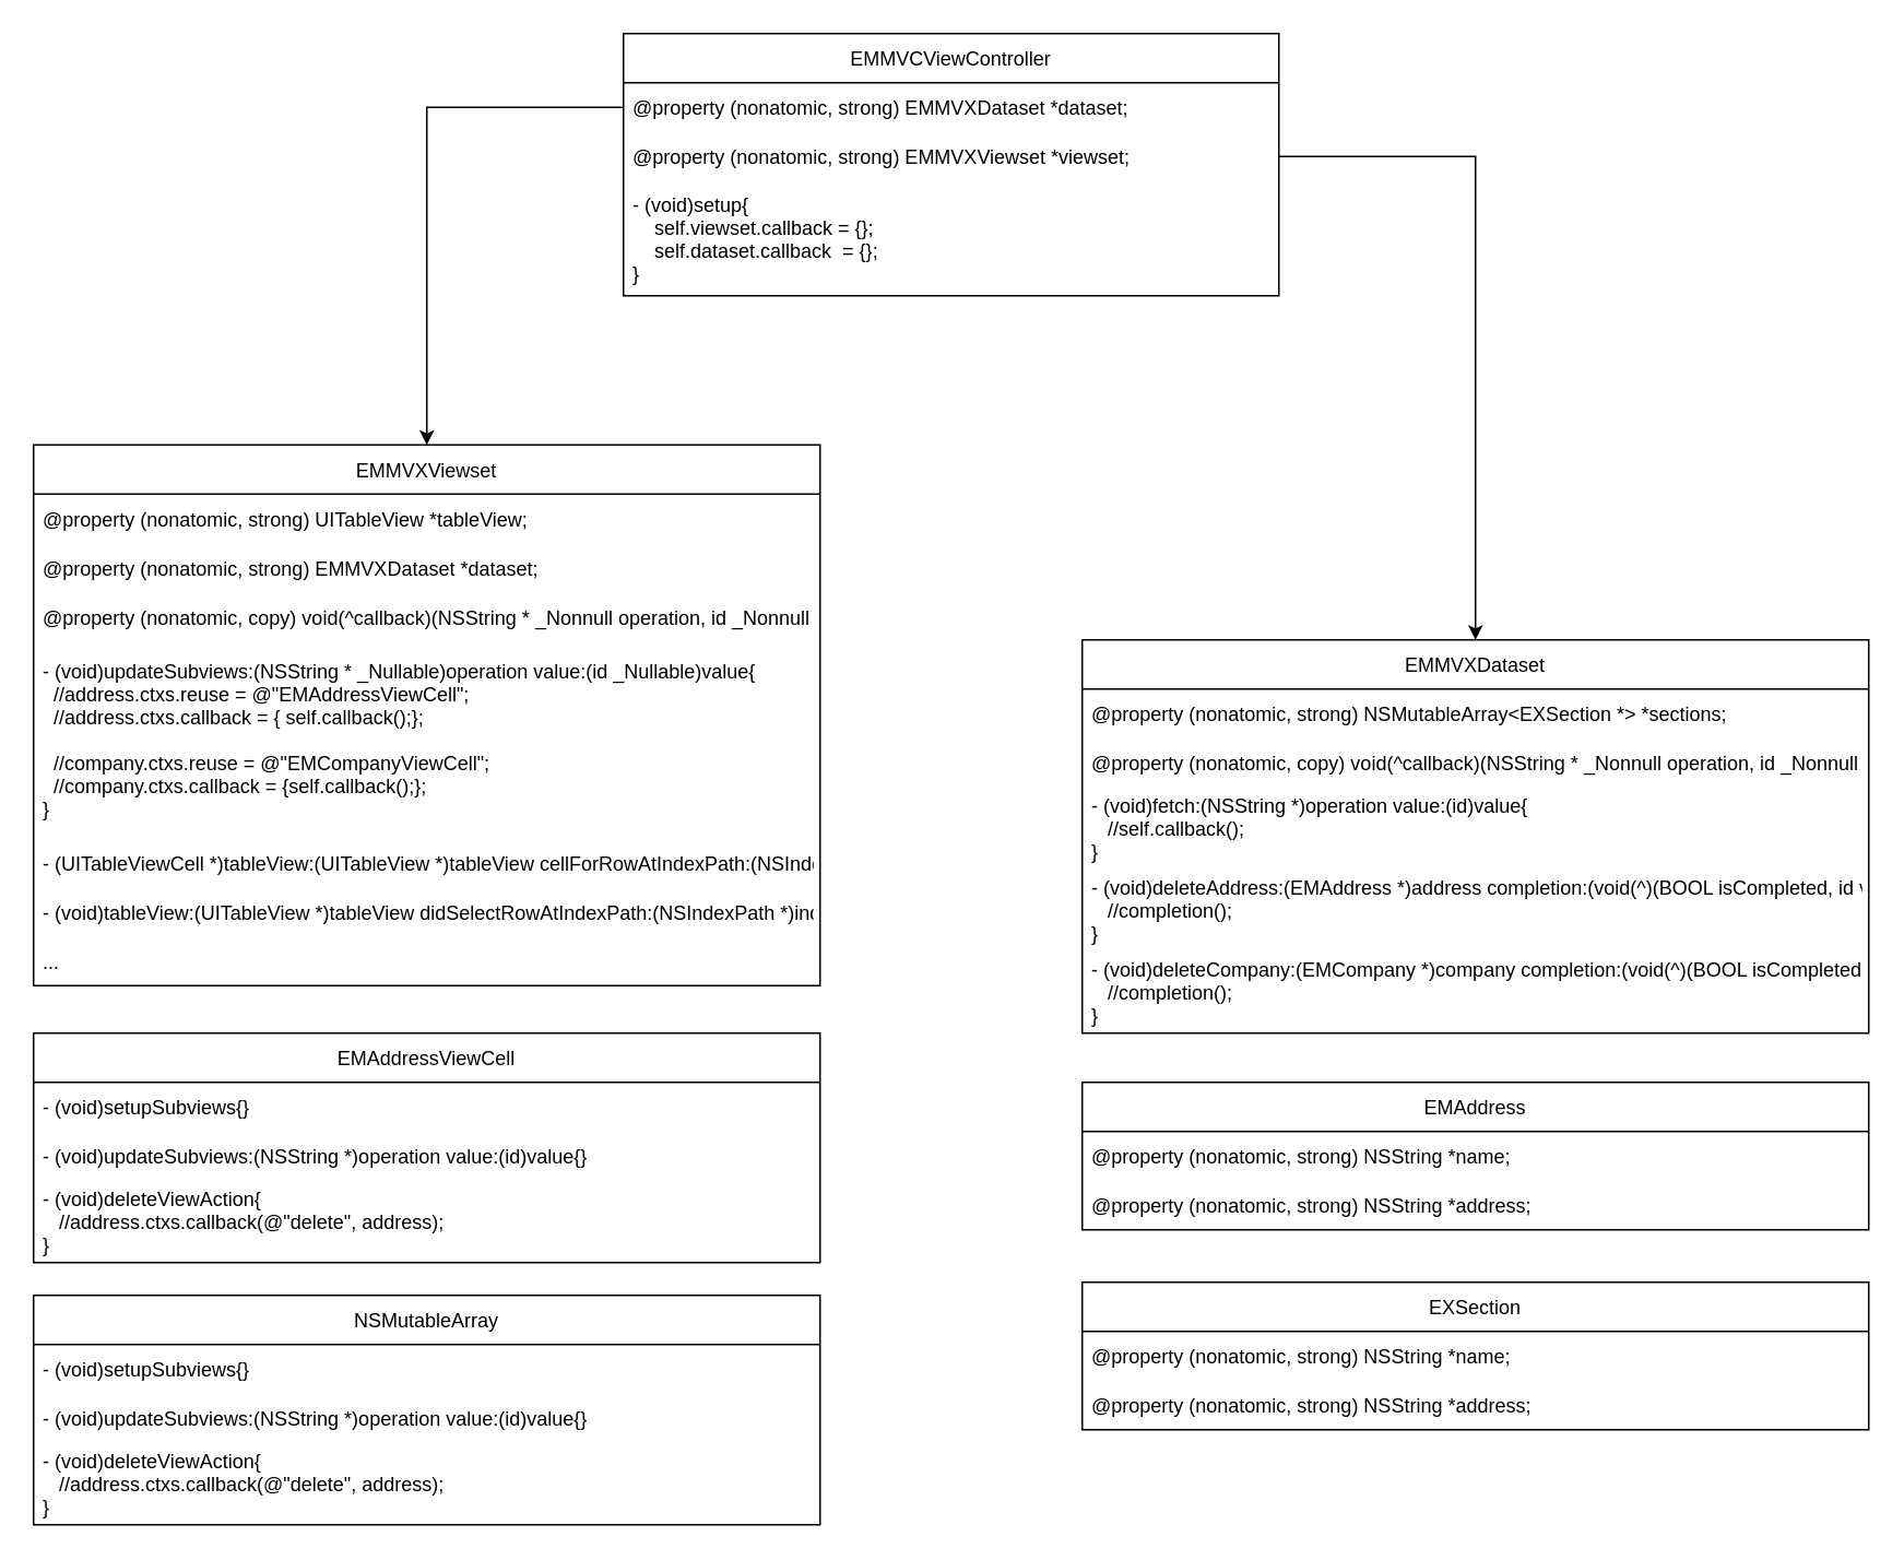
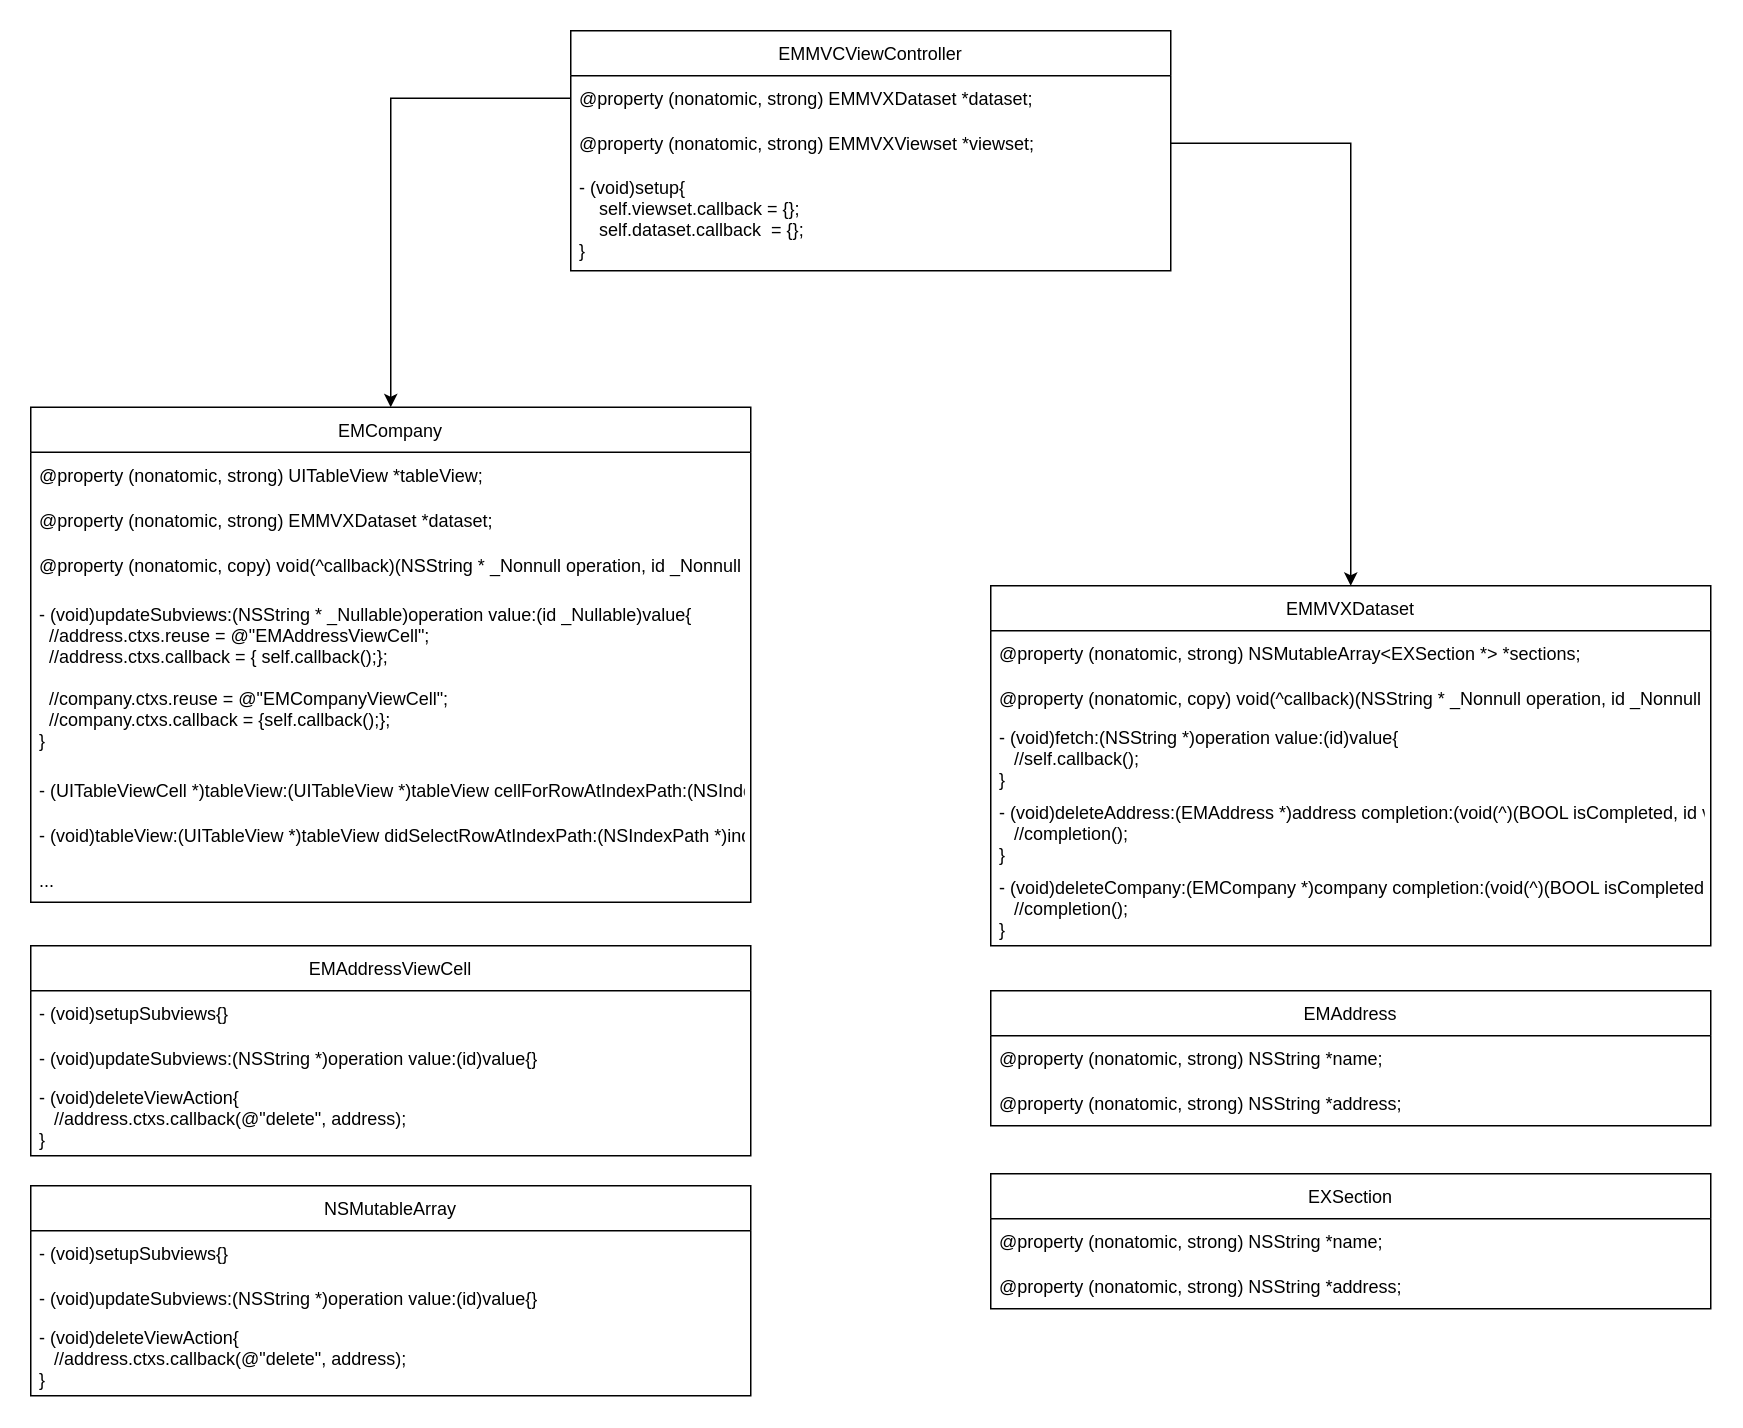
  <mxCell id="0" />
  <mxCell id="1" parent="0" />
  <mxCell id="2" value="EMMVCViewController" style="swimlane;fontStyle=0;childLayout=stackLayout;horizontal=1;startSize=30;horizontalStack=0;resizeParent=1;resizeParentMax=0;resizeLast=0;collapsible=1;marginBottom=0;" parent="1" vertex="1"><mxGeometry x="380" y="20" width="400" height="160" as="geometry" /></mxCell>
  <mxCell id="3" value="@property (nonatomic, strong) EMMVXDataset *dataset;" style="text;strokeColor=none;fillColor=none;align=left;verticalAlign=middle;spacingLeft=4;spacingRight=4;overflow=hidden;points=[[0,0.5],[1,0.5]];portConstraint=eastwest;rotatable=0;" parent="2" vertex="1"><mxGeometry y="30" width="400" height="30" as="geometry" /></mxCell>
  <mxCell id="4" value="@property (nonatomic, strong) EMMVXViewset *viewset;" style="text;strokeColor=none;fillColor=none;align=left;verticalAlign=middle;spacingLeft=4;spacingRight=4;overflow=hidden;points=[[0,0.5],[1,0.5]];portConstraint=eastwest;rotatable=0;" parent="2" vertex="1"><mxGeometry y="60" width="400" height="30" as="geometry" /></mxCell>
  <mxCell id="5" value="- (void)setup{&#10;    self.viewset.callback = {};&#10;    self.dataset.callback  = {};&#10;}" style="text;strokeColor=none;fillColor=none;align=left;verticalAlign=middle;spacingLeft=4;spacingRight=4;overflow=hidden;points=[[0,0.5],[1,0.5]];portConstraint=eastwest;rotatable=0;" parent="2" vertex="1"><mxGeometry y="90" width="400" height="70" as="geometry" /></mxCell>
- <mxCell id="6" value="EMMVXViewset" style="swimlane;fontStyle=0;childLayout=stackLayout;horizontal=1;startSize=30;horizontalStack=0;resizeParent=1;resizeParentMax=0;resizeLast=0;collapsible=1;marginBottom=0;" parent="1" vertex="1"><mxGeometry x="20" y="271" width="480" height="330" as="geometry" /></mxCell>
+ <mxCell id="6" value="EMCompany" style="swimlane;fontStyle=0;childLayout=stackLayout;horizontal=1;startSize=30;horizontalStack=0;resizeParent=1;resizeParentMax=0;resizeLast=0;collapsible=1;marginBottom=0;" parent="1" vertex="1"><mxGeometry x="20" y="271" width="480" height="330" as="geometry" /></mxCell>
  <mxCell id="7" value="@property (nonatomic, strong) UITableView *tableView;" style="text;strokeColor=none;fillColor=none;align=left;verticalAlign=middle;spacingLeft=4;spacingRight=4;overflow=hidden;points=[[0,0.5],[1,0.5]];portConstraint=eastwest;rotatable=0;" parent="6" vertex="1"><mxGeometry y="30" width="480" height="30" as="geometry" /></mxCell>
  <mxCell id="8" value="@property (nonatomic, strong) EMMVXDataset *dataset;" style="text;strokeColor=none;fillColor=none;align=left;verticalAlign=middle;spacingLeft=4;spacingRight=4;overflow=hidden;points=[[0,0.5],[1,0.5]];portConstraint=eastwest;rotatable=0;" parent="6" vertex="1"><mxGeometry y="60" width="480" height="30" as="geometry" /></mxCell>
  <mxCell id="9" value="@property (nonatomic, copy) void(^callback)(NSString * _Nonnull operation, id _Nonnull value);" style="text;strokeColor=none;fillColor=none;align=left;verticalAlign=middle;spacingLeft=4;spacingRight=4;overflow=hidden;points=[[0,0.5],[1,0.5]];portConstraint=eastwest;rotatable=0;" vertex="1" parent="6"><mxGeometry y="90" width="480" height="30" as="geometry" /></mxCell>
  <mxCell id="10" value="- (void)updateSubviews:(NSString * _Nullable)operation value:(id _Nullable)value{&#10;  //address.ctxs.reuse = @&quot;EMAddressViewCell&quot;;&#10;  //address.ctxs.callback = { self.callback();};&#10;&#10;  //company.ctxs.reuse = @&quot;EMCompanyViewCell&quot;;&#10;  //company.ctxs.callback = {self.callback();};&#10;}" style="text;strokeColor=none;fillColor=none;align=left;verticalAlign=middle;spacingLeft=4;spacingRight=4;overflow=hidden;points=[[0,0.5],[1,0.5]];portConstraint=eastwest;rotatable=0;" parent="6" vertex="1"><mxGeometry y="120" width="480" height="120" as="geometry" /></mxCell>
  <mxCell id="11" value="- (UITableViewCell *)tableView:(UITableView *)tableView cellForRowAtIndexPath:(NSIndexPath *)indexPath" style="text;strokeColor=none;fillColor=none;align=left;verticalAlign=middle;spacingLeft=4;spacingRight=4;overflow=hidden;points=[[0,0.5],[1,0.5]];portConstraint=eastwest;rotatable=0;" parent="6" vertex="1"><mxGeometry y="240" width="480" height="30" as="geometry" /></mxCell>
  <mxCell id="12" value="- (void)tableView:(UITableView *)tableView didSelectRowAtIndexPath:(NSIndexPath *)indexPath" style="text;strokeColor=none;fillColor=none;align=left;verticalAlign=middle;spacingLeft=4;spacingRight=4;overflow=hidden;points=[[0,0.5],[1,0.5]];portConstraint=eastwest;rotatable=0;" parent="6" vertex="1"><mxGeometry y="270" width="480" height="30" as="geometry" /></mxCell>
  <mxCell id="13" value="..." style="text;strokeColor=none;fillColor=none;align=left;verticalAlign=middle;spacingLeft=4;spacingRight=4;overflow=hidden;points=[[0,0.5],[1,0.5]];portConstraint=eastwest;rotatable=0;" parent="6" vertex="1"><mxGeometry y="300" width="480" height="30" as="geometry" /></mxCell>
  <mxCell id="14" value="EMAddressViewCell" style="swimlane;fontStyle=0;childLayout=stackLayout;horizontal=1;startSize=30;horizontalStack=0;resizeParent=1;resizeParentMax=0;resizeLast=0;collapsible=1;marginBottom=0;" parent="1" vertex="1"><mxGeometry x="20" y="630" width="480" height="140" as="geometry" /></mxCell>
  <mxCell id="15" value="- (void)setupSubviews{}" style="text;strokeColor=none;fillColor=none;align=left;verticalAlign=middle;spacingLeft=4;spacingRight=4;overflow=hidden;points=[[0,0.5],[1,0.5]];portConstraint=eastwest;rotatable=0;" parent="14" vertex="1"><mxGeometry y="30" width="480" height="30" as="geometry" /></mxCell>
  <mxCell id="16" value="- (void)updateSubviews:(NSString *)operation value:(id)value{}" style="text;strokeColor=none;fillColor=none;align=left;verticalAlign=middle;spacingLeft=4;spacingRight=4;overflow=hidden;points=[[0,0.5],[1,0.5]];portConstraint=eastwest;rotatable=0;" parent="14" vertex="1"><mxGeometry y="60" width="480" height="30" as="geometry" /></mxCell>
  <mxCell id="17" value="- (void)deleteViewAction{&#10;   //address.ctxs.callback(@&quot;delete&quot;, address);&#10;}" style="text;strokeColor=none;fillColor=none;align=left;verticalAlign=middle;spacingLeft=4;spacingRight=4;overflow=hidden;points=[[0,0.5],[1,0.5]];portConstraint=eastwest;rotatable=0;" parent="14" vertex="1"><mxGeometry y="90" width="480" height="50" as="geometry" /></mxCell>
  <mxCell id="18" value="NSMutableArray" style="swimlane;fontStyle=0;childLayout=stackLayout;horizontal=1;startSize=30;horizontalStack=0;resizeParent=1;resizeParentMax=0;resizeLast=0;collapsible=1;marginBottom=0;" parent="1" vertex="1"><mxGeometry x="20" y="790" width="480" height="140" as="geometry" /></mxCell>
  <mxCell id="19" value="- (void)setupSubviews{}" style="text;strokeColor=none;fillColor=none;align=left;verticalAlign=middle;spacingLeft=4;spacingRight=4;overflow=hidden;points=[[0,0.5],[1,0.5]];portConstraint=eastwest;rotatable=0;" parent="18" vertex="1"><mxGeometry y="30" width="480" height="30" as="geometry" /></mxCell>
  <mxCell id="20" value="- (void)updateSubviews:(NSString *)operation value:(id)value{}" style="text;strokeColor=none;fillColor=none;align=left;verticalAlign=middle;spacingLeft=4;spacingRight=4;overflow=hidden;points=[[0,0.5],[1,0.5]];portConstraint=eastwest;rotatable=0;" parent="18" vertex="1"><mxGeometry y="60" width="480" height="30" as="geometry" /></mxCell>
  <mxCell id="21" value="- (void)deleteViewAction{&#10;   //address.ctxs.callback(@&quot;delete&quot;, address);&#10;}" style="text;strokeColor=none;fillColor=none;align=left;verticalAlign=middle;spacingLeft=4;spacingRight=4;overflow=hidden;points=[[0,0.5],[1,0.5]];portConstraint=eastwest;rotatable=0;" parent="18" vertex="1"><mxGeometry y="90" width="480" height="50" as="geometry" /></mxCell>
  <mxCell id="22" value="EMMVXDataset" style="swimlane;fontStyle=0;childLayout=stackLayout;horizontal=1;startSize=30;horizontalStack=0;resizeParent=1;resizeParentMax=0;resizeLast=0;collapsible=1;marginBottom=0;" parent="1" vertex="1"><mxGeometry x="660" y="390" width="480" height="240" as="geometry" /></mxCell>
  <mxCell id="23" value="@property (nonatomic, strong) NSMutableArray&lt;EXSection *&gt; *sections;" style="text;strokeColor=none;fillColor=none;align=left;verticalAlign=middle;spacingLeft=4;spacingRight=4;overflow=hidden;points=[[0,0.5],[1,0.5]];portConstraint=eastwest;rotatable=0;" parent="22" vertex="1"><mxGeometry y="30" width="480" height="30" as="geometry" /></mxCell>
  <mxCell id="24" value="@property (nonatomic, copy) void(^callback)(NSString * _Nonnull operation, id _Nonnull value);" style="text;strokeColor=none;fillColor=none;align=left;verticalAlign=middle;spacingLeft=4;spacingRight=4;overflow=hidden;points=[[0,0.5],[1,0.5]];portConstraint=eastwest;rotatable=0;" vertex="1" parent="22"><mxGeometry y="60" width="480" height="30" as="geometry" /></mxCell>
  <mxCell id="25" value="- (void)fetch:(NSString *)operation value:(id)value{&#10;   //self.callback();&#10;}" style="text;strokeColor=none;fillColor=none;align=left;verticalAlign=middle;spacingLeft=4;spacingRight=4;overflow=hidden;points=[[0,0.5],[1,0.5]];portConstraint=eastwest;rotatable=0;" parent="22" vertex="1"><mxGeometry y="90" width="480" height="50" as="geometry" /></mxCell>
  <mxCell id="26" value="- (void)deleteAddress:(EMAddress *)address completion:(void(^)(BOOL isCompleted, id value))completion{&#10;   //completion();&#10;}" style="text;strokeColor=none;fillColor=none;align=left;verticalAlign=middle;spacingLeft=4;spacingRight=4;overflow=hidden;points=[[0,0.5],[1,0.5]];portConstraint=eastwest;rotatable=0;" parent="22" vertex="1"><mxGeometry y="140" width="480" height="50" as="geometry" /></mxCell>
  <mxCell id="27" value="- (void)deleteCompany:(EMCompany *)company completion:(void(^)(BOOL isCompleted, id value))completion{&#10;   //completion();&#10;}" style="text;strokeColor=none;fillColor=none;align=left;verticalAlign=middle;spacingLeft=4;spacingRight=4;overflow=hidden;points=[[0,0.5],[1,0.5]];portConstraint=eastwest;rotatable=0;" parent="22" vertex="1"><mxGeometry y="190" width="480" height="50" as="geometry" /></mxCell>
  <mxCell id="28" value="EMAddress" style="swimlane;fontStyle=0;childLayout=stackLayout;horizontal=1;startSize=30;horizontalStack=0;resizeParent=1;resizeParentMax=0;resizeLast=0;collapsible=1;marginBottom=0;" parent="1" vertex="1"><mxGeometry x="660" y="660" width="480" height="90" as="geometry" /></mxCell>
  <mxCell id="29" value="@property (nonatomic, strong) NSString *name;" style="text;strokeColor=none;fillColor=none;align=left;verticalAlign=middle;spacingLeft=4;spacingRight=4;overflow=hidden;points=[[0,0.5],[1,0.5]];portConstraint=eastwest;rotatable=0;" parent="28" vertex="1"><mxGeometry y="30" width="480" height="30" as="geometry" /></mxCell>
  <mxCell id="30" value="@property (nonatomic, strong) NSString *address;" style="text;strokeColor=none;fillColor=none;align=left;verticalAlign=middle;spacingLeft=4;spacingRight=4;overflow=hidden;points=[[0,0.5],[1,0.5]];portConstraint=eastwest;rotatable=0;" parent="28" vertex="1"><mxGeometry y="60" width="480" height="30" as="geometry" /></mxCell>
  <mxCell id="31" value="EXSection" style="swimlane;fontStyle=0;childLayout=stackLayout;horizontal=1;startSize=30;horizontalStack=0;resizeParent=1;resizeParentMax=0;resizeLast=0;collapsible=1;marginBottom=0;" parent="1" vertex="1"><mxGeometry x="660" y="782" width="480" height="90" as="geometry" /></mxCell>
  <mxCell id="32" value="@property (nonatomic, strong) NSString *name;" style="text;strokeColor=none;fillColor=none;align=left;verticalAlign=middle;spacingLeft=4;spacingRight=4;overflow=hidden;points=[[0,0.5],[1,0.5]];portConstraint=eastwest;rotatable=0;" parent="31" vertex="1"><mxGeometry y="30" width="480" height="30" as="geometry" /></mxCell>
  <mxCell id="33" value="@property (nonatomic, strong) NSString *address;" style="text;strokeColor=none;fillColor=none;align=left;verticalAlign=middle;spacingLeft=4;spacingRight=4;overflow=hidden;points=[[0,0.5],[1,0.5]];portConstraint=eastwest;rotatable=0;" parent="31" vertex="1"><mxGeometry y="60" width="480" height="30" as="geometry" /></mxCell>
  <mxCell id="34" style="edgeStyle=orthogonalEdgeStyle;rounded=0;orthogonalLoop=1;jettySize=auto;html=1;" parent="1" source="3" target="6" edge="1"><mxGeometry relative="1" as="geometry" /></mxCell>
  <mxCell id="35" style="edgeStyle=orthogonalEdgeStyle;rounded=0;orthogonalLoop=1;jettySize=auto;html=1;entryX=0.5;entryY=0;entryDx=0;entryDy=0;" parent="1" source="4" target="22" edge="1"><mxGeometry relative="1" as="geometry" /></mxCell>
